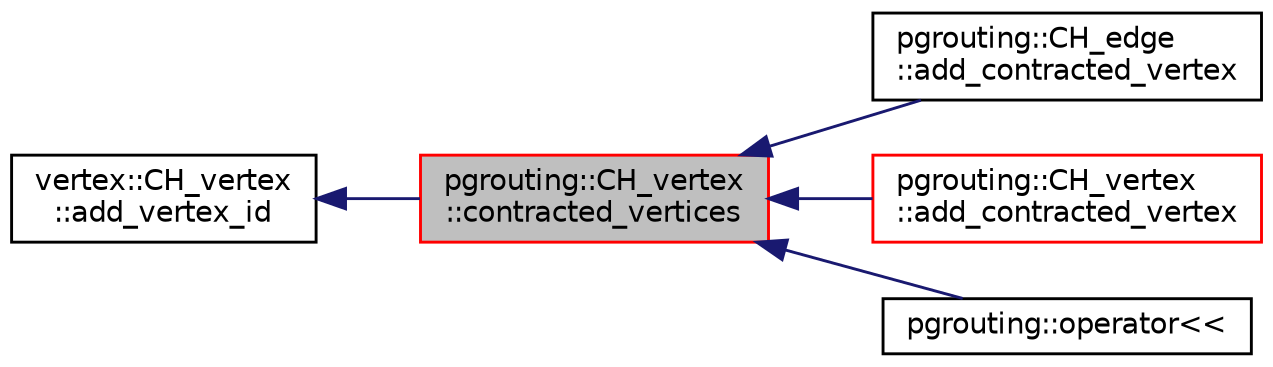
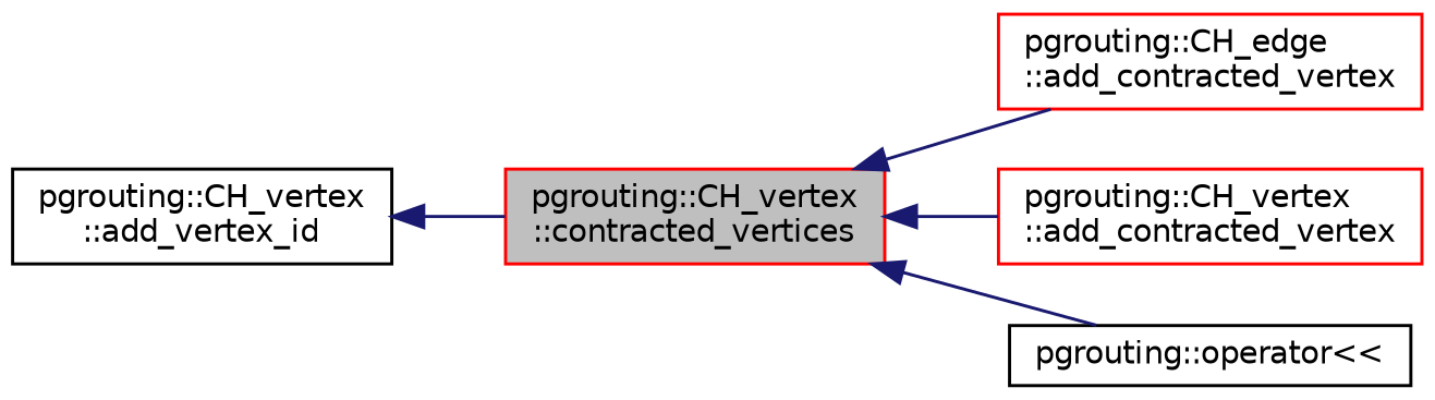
  digraph {
    rankdir=LR
    node [color=red fillcolor=white fontname=Helvetica fontsize=10 shape=record style=filled]
    edge [color=midnightblue dir=back fontname=Helvetica fontsize=10 labelfontname=Helvetica labelfontsize=10 style=solid]
    n1 [fillcolor=grey75 fontcolor=black height=0.2 label="pgrouting::CH_vertex\l::contracted_vertices" width=0.4]
-   n2 [color=black height=0.2 label="pgrouting::CH_edge\l::add_contracted_vertex" width=0.4]
+   n2 [height=0.2 label="pgrouting::CH_edge\l::add_contracted_vertex" width=0.4]
    n3 [height=0.2 label="pgrouting::CH_vertex\l::add_contracted_vertex" width=0.4]
    n4 [color=black height=0.2 label="pgrouting::operator\<\<" width=0.4]
-   n5 [color=black height=0.2 label="vertex::CH_vertex\l::add_vertex_id" width=0.4]
+   n5 [color=black height=0.2 label="pgrouting::CH_vertex\l::add_vertex_id" width=0.4]
    n1 -> n2
    n1 -> n3
    n1 -> n4
    n5 -> n1
  }
